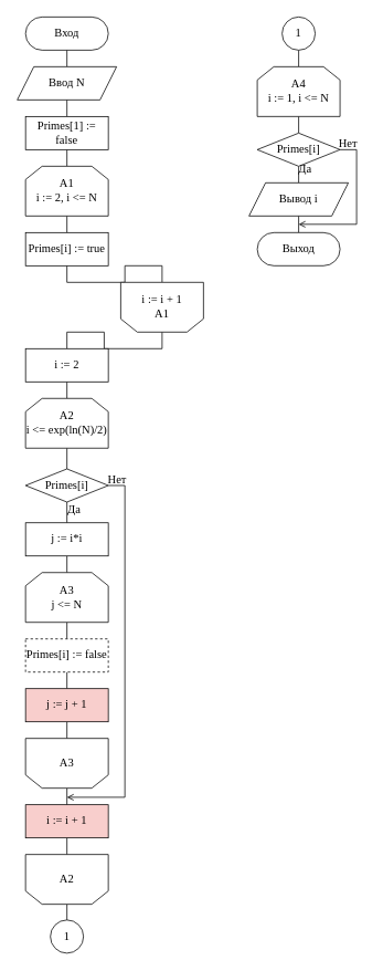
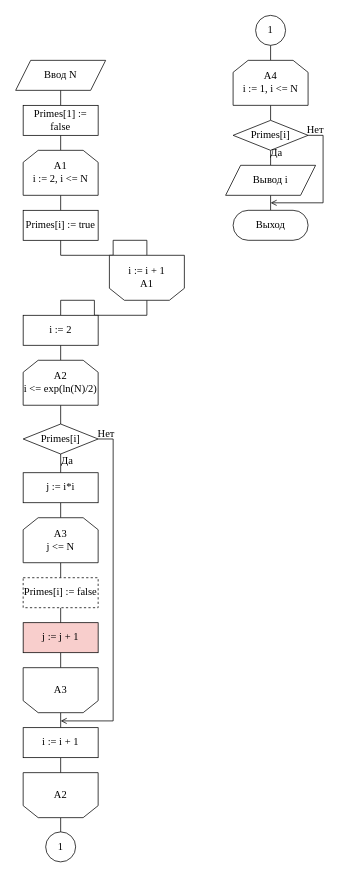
  <mxCell id="0" />
  <mxCell id="1" parent="0" />
- <mxCell id="2" style="edgeStyle=orthogonalEdgeStyle;rounded=0;orthogonalLoop=1;jettySize=auto;html=1;exitX=0.5;exitY=1;exitDx=0;exitDy=0;entryX=0.5;entryY=0;entryDx=0;entryDy=0;endArrow=none;endFill=0;fontFamily=Times New Roman;fontSize=14;" edge="1" parent="1" source="3" target="5"><mxGeometry relative="1" as="geometry" /></mxCell>
- <mxCell id="3" value="Вход" style="rounded=1;whiteSpace=wrap;html=1;arcSize=50;fontFamily=Times New Roman;fontSize=14;" vertex="1" parent="1"><mxGeometry x="30" width="100" height="40" as="geometry" y="20" /></mxCell>
  <mxCell id="4" style="edgeStyle=orthogonalEdgeStyle;rounded=0;orthogonalLoop=1;jettySize=auto;html=1;exitX=0.5;exitY=1;exitDx=0;exitDy=0;entryX=0.5;entryY=0;entryDx=0;entryDy=0;endArrow=none;endFill=0;fontFamily=Times New Roman;fontSize=14;" edge="1" parent="1" source="5" target="7"><mxGeometry relative="1" as="geometry" /></mxCell>
  <mxCell id="5" value="Ввод N" style="shape=parallelogram;perimeter=parallelogramPerimeter;whiteSpace=wrap;html=1;fixedSize=1;fontFamily=Times New Roman;fontSize=14;" vertex="1" parent="1"><mxGeometry x="20" y="80" width="120" height="40" as="geometry" /></mxCell>
  <mxCell id="6" style="edgeStyle=orthogonalEdgeStyle;rounded=0;orthogonalLoop=1;jettySize=auto;html=1;exitX=0.5;exitY=1;exitDx=0;exitDy=0;entryX=0.5;entryY=0;entryDx=0;entryDy=0;endArrow=none;endFill=0;fontFamily=Times New Roman;fontSize=14;" edge="1" parent="1" source="7" target="9"><mxGeometry relative="1" as="geometry" /></mxCell>
  <mxCell id="7" value="Primes[1] := false" style="rounded=0;whiteSpace=wrap;html=1;fontFamily=Times New Roman;fontSize=14;" vertex="1" parent="1"><mxGeometry x="30" y="140" width="100" height="40" as="geometry" /></mxCell>
  <mxCell id="8" style="edgeStyle=orthogonalEdgeStyle;rounded=0;orthogonalLoop=1;jettySize=auto;html=1;exitX=0.5;exitY=1;exitDx=0;exitDy=0;entryX=0.5;entryY=0;entryDx=0;entryDy=0;endArrow=none;endFill=0;fontFamily=Times New Roman;fontSize=14;" edge="1" parent="1" source="9" target="11"><mxGeometry relative="1" as="geometry" /></mxCell>
  <mxCell id="9" value="A1&lt;br style=&quot;font-size: 14px;&quot;&gt;i := 2, i &amp;lt;= N" style="shape=loopLimit;whiteSpace=wrap;html=1;fontFamily=Times New Roman;fontSize=14;" vertex="1" parent="1"><mxGeometry x="30" y="200" width="100" height="60" as="geometry" /></mxCell>
  <mxCell id="10" style="edgeStyle=orthogonalEdgeStyle;rounded=0;orthogonalLoop=1;jettySize=auto;html=1;exitX=0.5;exitY=1;exitDx=0;exitDy=0;entryX=0.5;entryY=0;entryDx=0;entryDy=0;endArrow=none;endFill=0;fontFamily=Times New Roman;fontSize=14;" edge="1" parent="1" source="11" target="13"><mxGeometry relative="1" as="geometry" /></mxCell>
  <mxCell id="11" value="Primes[i] := true" style="rounded=0;whiteSpace=wrap;html=1;fontFamily=Times New Roman;fontSize=14;" vertex="1" parent="1"><mxGeometry x="30" y="280" width="100" height="40" as="geometry" /></mxCell>
  <mxCell id="12" style="edgeStyle=orthogonalEdgeStyle;rounded=0;orthogonalLoop=1;jettySize=auto;html=1;exitX=0.5;exitY=1;exitDx=0;exitDy=0;entryX=0.5;entryY=0;entryDx=0;entryDy=0;endArrow=none;endFill=0;fontFamily=Times New Roman;fontSize=14;" edge="1" parent="1" source="13" target="15"><mxGeometry relative="1" as="geometry" /></mxCell>
  <mxCell id="13" value="i := i + 1&lt;br style=&quot;font-size: 14px;&quot;&gt;A1" style="shape=loopLimit;whiteSpace=wrap;html=1;flipV=1;fontFamily=Times New Roman;fontSize=14;" vertex="1" parent="1"><mxGeometry x="145" y="340" width="100" height="60" as="geometry" /></mxCell>
  <mxCell id="14" style="edgeStyle=orthogonalEdgeStyle;rounded=0;orthogonalLoop=1;jettySize=auto;html=1;exitX=0.5;exitY=1;exitDx=0;exitDy=0;entryX=0.5;entryY=0;entryDx=0;entryDy=0;endArrow=none;endFill=0;fontFamily=Times New Roman;fontSize=14;" edge="1" parent="1" source="15" target="17"><mxGeometry relative="1" as="geometry" /></mxCell>
  <mxCell id="15" value="i := 2" style="rounded=0;whiteSpace=wrap;html=1;fontFamily=Times New Roman;fontSize=14;" vertex="1" parent="1"><mxGeometry x="30" y="420" width="100" height="40" as="geometry" /></mxCell>
  <mxCell id="16" style="edgeStyle=orthogonalEdgeStyle;rounded=0;orthogonalLoop=1;jettySize=auto;html=1;exitX=0.5;exitY=1;exitDx=0;exitDy=0;entryX=0.5;entryY=0;entryDx=0;entryDy=0;endArrow=none;endFill=0;fontFamily=Times New Roman;fontSize=14;" edge="1" parent="1" source="17" target="20"><mxGeometry relative="1" as="geometry" /></mxCell>
  <mxCell id="17" value="A2&lt;br style=&quot;font-size: 14px;&quot;&gt;i &amp;lt;= exp(ln(N)/2)" style="shape=loopLimit;whiteSpace=wrap;html=1;fontFamily=Times New Roman;fontSize=14;" vertex="1" parent="1"><mxGeometry x="30" y="480" width="100" height="60" as="geometry" /></mxCell>
  <mxCell id="18" style="edgeStyle=orthogonalEdgeStyle;rounded=0;orthogonalLoop=1;jettySize=auto;html=1;exitX=0.5;exitY=1;exitDx=0;exitDy=0;entryX=0.5;entryY=0;entryDx=0;entryDy=0;endArrow=none;endFill=0;fontFamily=Times New Roman;fontSize=14;" edge="1" parent="1" source="20" target="22"><mxGeometry relative="1" as="geometry" /></mxCell>
  <mxCell id="19" style="edgeStyle=orthogonalEdgeStyle;rounded=0;orthogonalLoop=1;jettySize=auto;html=1;exitX=1;exitY=0.5;exitDx=0;exitDy=0;endArrow=open;endFill=0;fontFamily=Times New Roman;fontSize=14;" edge="1" parent="1" source="20"><mxGeometry relative="1" as="geometry"><mxPoint x="80" y="961" as="targetPoint" /><Array as="points"><mxPoint x="150" y="585" /><mxPoint x="150" y="961" /></Array></mxGeometry></mxCell>
  <mxCell id="20" value="Primes[i]" style="rhombus;whiteSpace=wrap;html=1;fontFamily=Times New Roman;fontSize=14;" vertex="1" parent="1"><mxGeometry x="30" y="565" width="100" height="40" as="geometry" /></mxCell>
  <mxCell id="21" style="edgeStyle=orthogonalEdgeStyle;rounded=0;orthogonalLoop=1;jettySize=auto;html=1;exitX=0.5;exitY=1;exitDx=0;exitDy=0;entryX=0.5;entryY=0;entryDx=0;entryDy=0;endArrow=none;endFill=0;fontFamily=Times New Roman;fontSize=14;" edge="1" parent="1" source="22" target="24"><mxGeometry relative="1" as="geometry" /></mxCell>
  <mxCell id="22" value="j := i*i" style="rounded=0;whiteSpace=wrap;html=1;fontFamily=Times New Roman;fontSize=14;" vertex="1" parent="1"><mxGeometry x="30" y="630" width="100" height="40" as="geometry" /></mxCell>
  <mxCell id="23" style="edgeStyle=orthogonalEdgeStyle;rounded=0;orthogonalLoop=1;jettySize=auto;html=1;exitX=0.5;exitY=1;exitDx=0;exitDy=0;entryX=0.5;entryY=0;entryDx=0;entryDy=0;endArrow=none;endFill=0;fontFamily=Times New Roman;fontSize=14;" edge="1" parent="1" source="24" target="26"><mxGeometry relative="1" as="geometry" /></mxCell>
  <mxCell id="24" value="A3&lt;br style=&quot;font-size: 14px;&quot;&gt;j &amp;lt;= N" style="shape=loopLimit;whiteSpace=wrap;html=1;fontFamily=Times New Roman;fontSize=14;" vertex="1" parent="1"><mxGeometry x="30" y="690" width="100" height="60" as="geometry" /></mxCell>
  <mxCell id="25" style="edgeStyle=orthogonalEdgeStyle;rounded=0;orthogonalLoop=1;jettySize=auto;html=1;exitX=0.5;exitY=1;exitDx=0;exitDy=0;entryX=0.5;entryY=0;entryDx=0;entryDy=0;endArrow=none;endFill=0;fontFamily=Times New Roman;fontSize=14;" edge="1" parent="1" source="26" target="28"><mxGeometry relative="1" as="geometry" /></mxCell>
  <mxCell id="26" value="Primes[i] := false" style="rounded=0;whiteSpace=wrap;html=1;fontFamily=Times New Roman;fontSize=14;dashed=1;" vertex="1" parent="1"><mxGeometry x="30" y="770" width="100" height="40" as="geometry" /></mxCell>
  <mxCell id="27" style="edgeStyle=orthogonalEdgeStyle;rounded=0;orthogonalLoop=1;jettySize=auto;html=1;exitX=0.5;exitY=1;exitDx=0;exitDy=0;entryX=0.5;entryY=0;entryDx=0;entryDy=0;endArrow=none;endFill=0;fontFamily=Times New Roman;fontSize=14;" edge="1" parent="1" source="28" target="30"><mxGeometry relative="1" as="geometry" /></mxCell>
  <mxCell id="28" value="j := j + 1" style="rounded=0;whiteSpace=wrap;html=1;fontFamily=Times New Roman;fontSize=14;fillColor=#f8cecc;" vertex="1" parent="1"><mxGeometry x="30" y="830" width="100" height="40" as="geometry" /></mxCell>
  <mxCell id="29" style="edgeStyle=orthogonalEdgeStyle;rounded=0;orthogonalLoop=1;jettySize=auto;html=1;exitX=0.5;exitY=1;exitDx=0;exitDy=0;entryX=0.5;entryY=0;entryDx=0;entryDy=0;endArrow=none;endFill=0;fontFamily=Times New Roman;fontSize=14;" edge="1" parent="1" source="30" target="32"><mxGeometry relative="1" as="geometry" /></mxCell>
  <mxCell id="30" value="A3" style="shape=loopLimit;whiteSpace=wrap;html=1;flipV=1;fontFamily=Times New Roman;fontSize=14;" vertex="1" parent="1"><mxGeometry x="30" y="890" width="100" height="60" as="geometry" /></mxCell>
  <mxCell id="31" style="edgeStyle=orthogonalEdgeStyle;rounded=0;orthogonalLoop=1;jettySize=auto;html=1;exitX=0.5;exitY=1;exitDx=0;exitDy=0;entryX=0.5;entryY=0;entryDx=0;entryDy=0;endArrow=none;endFill=0;fontFamily=Times New Roman;fontSize=14;" edge="1" parent="1" source="32" target="36"><mxGeometry relative="1" as="geometry" /></mxCell>
- <mxCell id="32" value="i := i + 1" style="rounded=0;whiteSpace=wrap;html=1;fontFamily=Times New Roman;fontSize=14;fillColor=#f8cecc;" vertex="1" parent="1"><mxGeometry x="30" y="970" width="100" height="40" as="geometry" /></mxCell>
+ <mxCell id="32" value="i := i + 1" style="rounded=0;whiteSpace=wrap;html=1;fontFamily=Times New Roman;fontSize=14;" vertex="1" parent="1"><mxGeometry x="30" y="970" width="100" height="40" as="geometry" /></mxCell>
  <mxCell id="33" value="Да" style="text;html=1;strokeColor=none;fillColor=none;align=center;verticalAlign=middle;whiteSpace=wrap;rounded=0;fontFamily=Times New Roman;fontSize=14;" vertex="1" parent="1"><mxGeometry x="69" y="605" width="40" height="20" as="geometry" /></mxCell>
  <mxCell id="34" value="Нет" style="text;html=1;strokeColor=none;fillColor=none;align=center;verticalAlign=middle;whiteSpace=wrap;rounded=0;fontFamily=Times New Roman;fontSize=14;" vertex="1" parent="1"><mxGeometry x="121" y="569" width="40" height="20" as="geometry" /></mxCell>
  <mxCell id="35" style="edgeStyle=orthogonalEdgeStyle;rounded=0;orthogonalLoop=1;jettySize=auto;html=1;exitX=0.5;exitY=1;exitDx=0;exitDy=0;entryX=0.5;entryY=0;entryDx=0;entryDy=0;endArrow=none;endFill=0;fontFamily=Times New Roman;fontSize=14;" edge="1" parent="1" source="36" target="37"><mxGeometry relative="1" as="geometry" /></mxCell>
  <mxCell id="36" value="A2" style="shape=loopLimit;whiteSpace=wrap;html=1;flipV=1;fontFamily=Times New Roman;fontSize=14;" vertex="1" parent="1"><mxGeometry x="30" y="1030" width="100" height="60" as="geometry" /></mxCell>
  <mxCell id="37" value="1" style="ellipse;whiteSpace=wrap;html=1;aspect=fixed;fontFamily=Times New Roman;fontSize=14;" vertex="1" parent="1"><mxGeometry x="60" y="1109" width="40" height="40" as="geometry" /></mxCell>
  <mxCell id="38" style="edgeStyle=orthogonalEdgeStyle;rounded=0;orthogonalLoop=1;jettySize=auto;html=1;exitX=0.5;exitY=1;exitDx=0;exitDy=0;entryX=0.5;entryY=0;entryDx=0;entryDy=0;endArrow=none;endFill=0;fontFamily=Times New Roman;fontSize=14;" edge="1" parent="1" source="39" target="41"><mxGeometry relative="1" as="geometry" /></mxCell>
  <mxCell id="39" value="1" style="ellipse;whiteSpace=wrap;html=1;aspect=fixed;fontFamily=Times New Roman;fontSize=14;" vertex="1" parent="1"><mxGeometry x="340" width="40" height="40" as="geometry" y="20" /></mxCell>
  <mxCell id="40" style="edgeStyle=orthogonalEdgeStyle;rounded=0;orthogonalLoop=1;jettySize=auto;html=1;exitX=0.5;exitY=1;exitDx=0;exitDy=0;entryX=0.5;entryY=0;entryDx=0;entryDy=0;endArrow=none;endFill=0;fontFamily=Times New Roman;fontSize=14;" edge="1" parent="1" source="41" target="44"><mxGeometry relative="1" as="geometry" /></mxCell>
  <mxCell id="41" value="A4&lt;br style=&quot;font-size: 14px;&quot;&gt;i := 1, i &amp;lt;= N" style="shape=loopLimit;whiteSpace=wrap;html=1;fontFamily=Times New Roman;fontSize=14;" vertex="1" parent="1"><mxGeometry x="310" y="80" width="100" height="60" as="geometry" /></mxCell>
  <mxCell id="42" style="edgeStyle=orthogonalEdgeStyle;rounded=0;orthogonalLoop=1;jettySize=auto;html=1;exitX=0.5;exitY=1;exitDx=0;exitDy=0;entryX=0.5;entryY=0;entryDx=0;entryDy=0;endArrow=none;endFill=0;fontFamily=Times New Roman;fontSize=14;" edge="1" parent="1" source="44" target="47"><mxGeometry relative="1" as="geometry" /></mxCell>
  <mxCell id="43" style="edgeStyle=orthogonalEdgeStyle;rounded=0;orthogonalLoop=1;jettySize=auto;html=1;exitX=1;exitY=0.5;exitDx=0;exitDy=0;endArrow=open;endFill=0;fontFamily=Times New Roman;fontSize=14;" edge="1" parent="1" source="44"><mxGeometry relative="1" as="geometry"><mxPoint x="360" y="270" as="targetPoint" /><Array as="points"><mxPoint x="430" y="180" /><mxPoint x="430" y="270" /></Array></mxGeometry></mxCell>
  <mxCell id="44" value="Primes[i]" style="rhombus;whiteSpace=wrap;html=1;fontFamily=Times New Roman;fontSize=14;" vertex="1" parent="1"><mxGeometry x="310" y="160" width="100" height="40" as="geometry" /></mxCell>
  <mxCell id="45" style="edgeStyle=orthogonalEdgeStyle;rounded=0;orthogonalLoop=1;jettySize=auto;html=1;exitX=0.5;exitY=1;exitDx=0;exitDy=0;endArrow=none;endFill=0;fontFamily=Times New Roman;fontSize=14;" edge="1" parent="1" source="44" target="44"><mxGeometry relative="1" as="geometry" /></mxCell>
  <mxCell id="46" style="edgeStyle=orthogonalEdgeStyle;rounded=0;orthogonalLoop=1;jettySize=auto;html=1;exitX=0.5;exitY=1;exitDx=0;exitDy=0;entryX=0.5;entryY=0;entryDx=0;entryDy=0;endArrow=none;endFill=0;fontFamily=Times New Roman;fontSize=14;" edge="1" parent="1" source="47" target="48"><mxGeometry relative="1" as="geometry" /></mxCell>
  <mxCell id="47" value="Вывод i" style="shape=parallelogram;perimeter=parallelogramPerimeter;whiteSpace=wrap;html=1;fixedSize=1;fontFamily=Times New Roman;fontSize=14;" vertex="1" parent="1"><mxGeometry x="300" y="220" width="120" height="40" as="geometry" /></mxCell>
  <mxCell id="48" value="Выход" style="rounded=1;whiteSpace=wrap;html=1;fontSize=14;arcSize=50;fontFamily=Times New Roman;" vertex="1" parent="1"><mxGeometry x="310" y="280" width="100" height="40" as="geometry" /></mxCell>
  <mxCell id="49" value="Да" style="text;html=1;strokeColor=none;fillColor=none;align=center;verticalAlign=middle;whiteSpace=wrap;rounded=0;fontFamily=Times New Roman;fontSize=14;" vertex="1" parent="1"><mxGeometry x="348" y="194" width="40" height="20" as="geometry" /></mxCell>
  <mxCell id="50" value="Нет" style="text;html=1;strokeColor=none;fillColor=none;align=center;verticalAlign=middle;whiteSpace=wrap;rounded=0;fontFamily=Times New Roman;fontSize=14;" vertex="1" parent="1"><mxGeometry x="400" y="163" width="40" height="20" as="geometry" /></mxCell>
